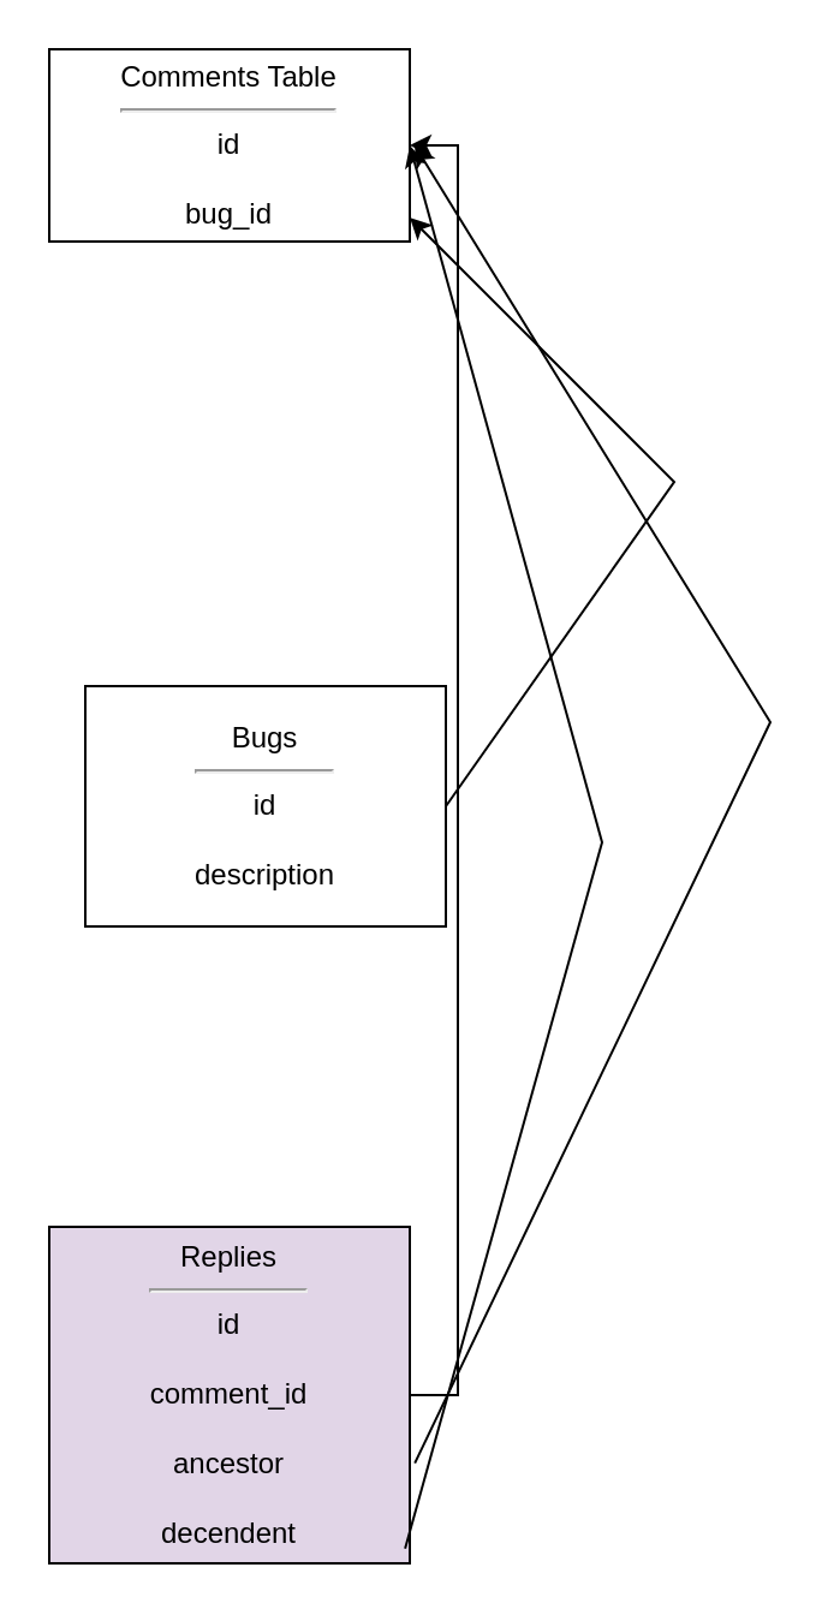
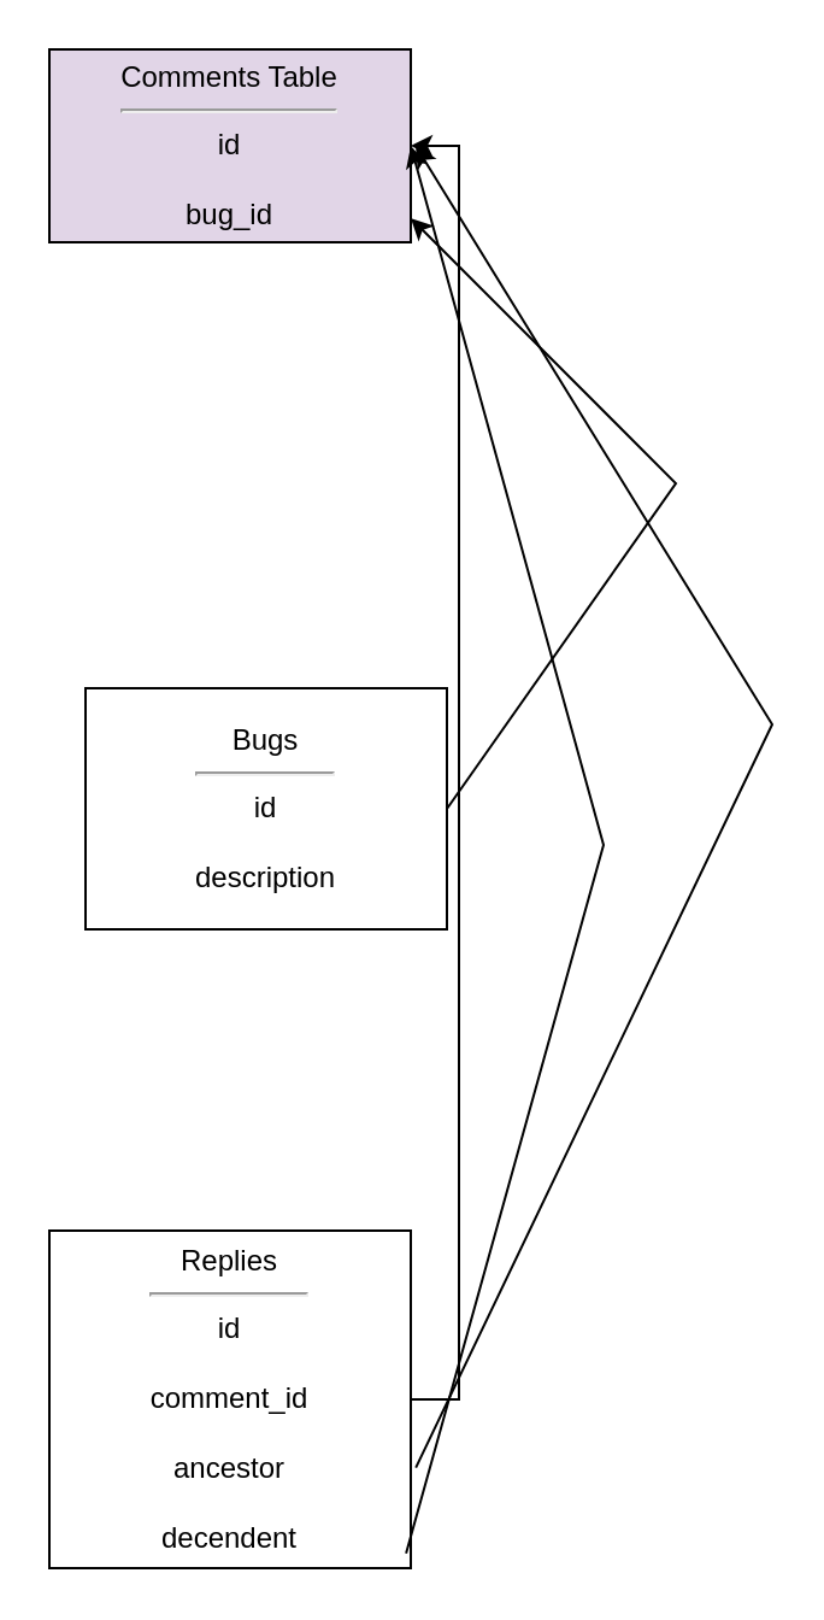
  <mxCell id="0" />
  <mxCell id="1" parent="0" />
- <mxCell id="2" value="Comments Table&lt;hr&gt;id&lt;br&gt;&lt;br&gt;bug_id" style="rounded=0;whiteSpace=wrap;html=1;align=center;" parent="1" vertex="1"><mxGeometry x="20" y="20" width="150" height="80" as="geometry" /></mxCell>
+ <mxCell id="2" value="Comments Table&lt;hr&gt;id&lt;br&gt;&lt;br&gt;bug_id" style="rounded=0;whiteSpace=wrap;html=1;align=center;fillColor=#e1d5e7;" parent="1" vertex="1"><mxGeometry x="20" y="20" width="150" height="80" as="geometry" /></mxCell>
  <mxCell id="3" value="Bugs&lt;hr&gt;id&lt;br&gt;&lt;br&gt;description" style="rounded=0;whiteSpace=wrap;html=1;" parent="1" vertex="1"><mxGeometry x="35" y="285" width="150" height="100" as="geometry" /></mxCell>
  <mxCell id="4" style="edgeStyle=orthogonalEdgeStyle;rounded=0;orthogonalLoop=1;jettySize=auto;html=1;exitX=1;exitY=0.25;exitDx=0;exitDy=0;entryX=1;entryY=0.5;entryDx=0;entryDy=0;" parent="1" source="5" target="2" edge="1"><mxGeometry relative="1" as="geometry"><Array as="points"><mxPoint x="170" y="580" /><mxPoint x="190" y="580" /><mxPoint x="190" y="60" /></Array></mxGeometry></mxCell>
- <mxCell id="5" value="Replies&lt;hr&gt;id&lt;br&gt;&lt;br&gt;comment_id&lt;br&gt;&lt;br&gt;ancestor&lt;br&gt;&lt;br&gt;decendent" style="rounded=0;whiteSpace=wrap;html=1;fillColor=#e1d5e7;" parent="1" vertex="1"><mxGeometry x="20" y="510" width="150" height="140" as="geometry" /></mxCell>
+ <mxCell id="5" value="Replies&lt;hr&gt;id&lt;br&gt;&lt;br&gt;comment_id&lt;br&gt;&lt;br&gt;ancestor&lt;br&gt;&lt;br&gt;decendent" style="rounded=0;whiteSpace=wrap;html=1;" parent="1" vertex="1"><mxGeometry x="20" y="510" width="150" height="140" as="geometry" /></mxCell>
  <mxCell id="6" value="" style="endArrow=classic;html=1;rounded=0;exitX=1;exitY=0.5;exitDx=0;exitDy=0;" parent="1" source="3" edge="1"><mxGeometry width="50" height="50" relative="1" as="geometry"><mxPoint x="110" y="400" as="sourcePoint" /><mxPoint x="170" y="90" as="targetPoint" /><Array as="points"><mxPoint x="280" y="200" /></Array></mxGeometry></mxCell>
  <mxCell id="7" value="" style="endArrow=classic;html=1;rounded=0;exitX=1.014;exitY=0.702;exitDx=0;exitDy=0;exitPerimeter=0;" parent="1" source="5" edge="1"><mxGeometry width="50" height="50" relative="1" as="geometry"><mxPoint x="200" y="650" as="sourcePoint" /><mxPoint x="172" y="60" as="targetPoint" /><Array as="points"><mxPoint x="320" y="300" /></Array></mxGeometry></mxCell>
  <mxCell id="8" value="" style="endArrow=classic;html=1;rounded=0;exitX=0.987;exitY=0.956;exitDx=0;exitDy=0;exitPerimeter=0;entryX=1;entryY=0.5;entryDx=0;entryDy=0;" parent="1" source="5" target="2" edge="1"><mxGeometry width="50" height="50" relative="1" as="geometry"><mxPoint x="210" y="650" as="sourcePoint" /><mxPoint x="260" y="600" as="targetPoint" /><Array as="points"><mxPoint x="250" y="350" /></Array></mxGeometry></mxCell>
